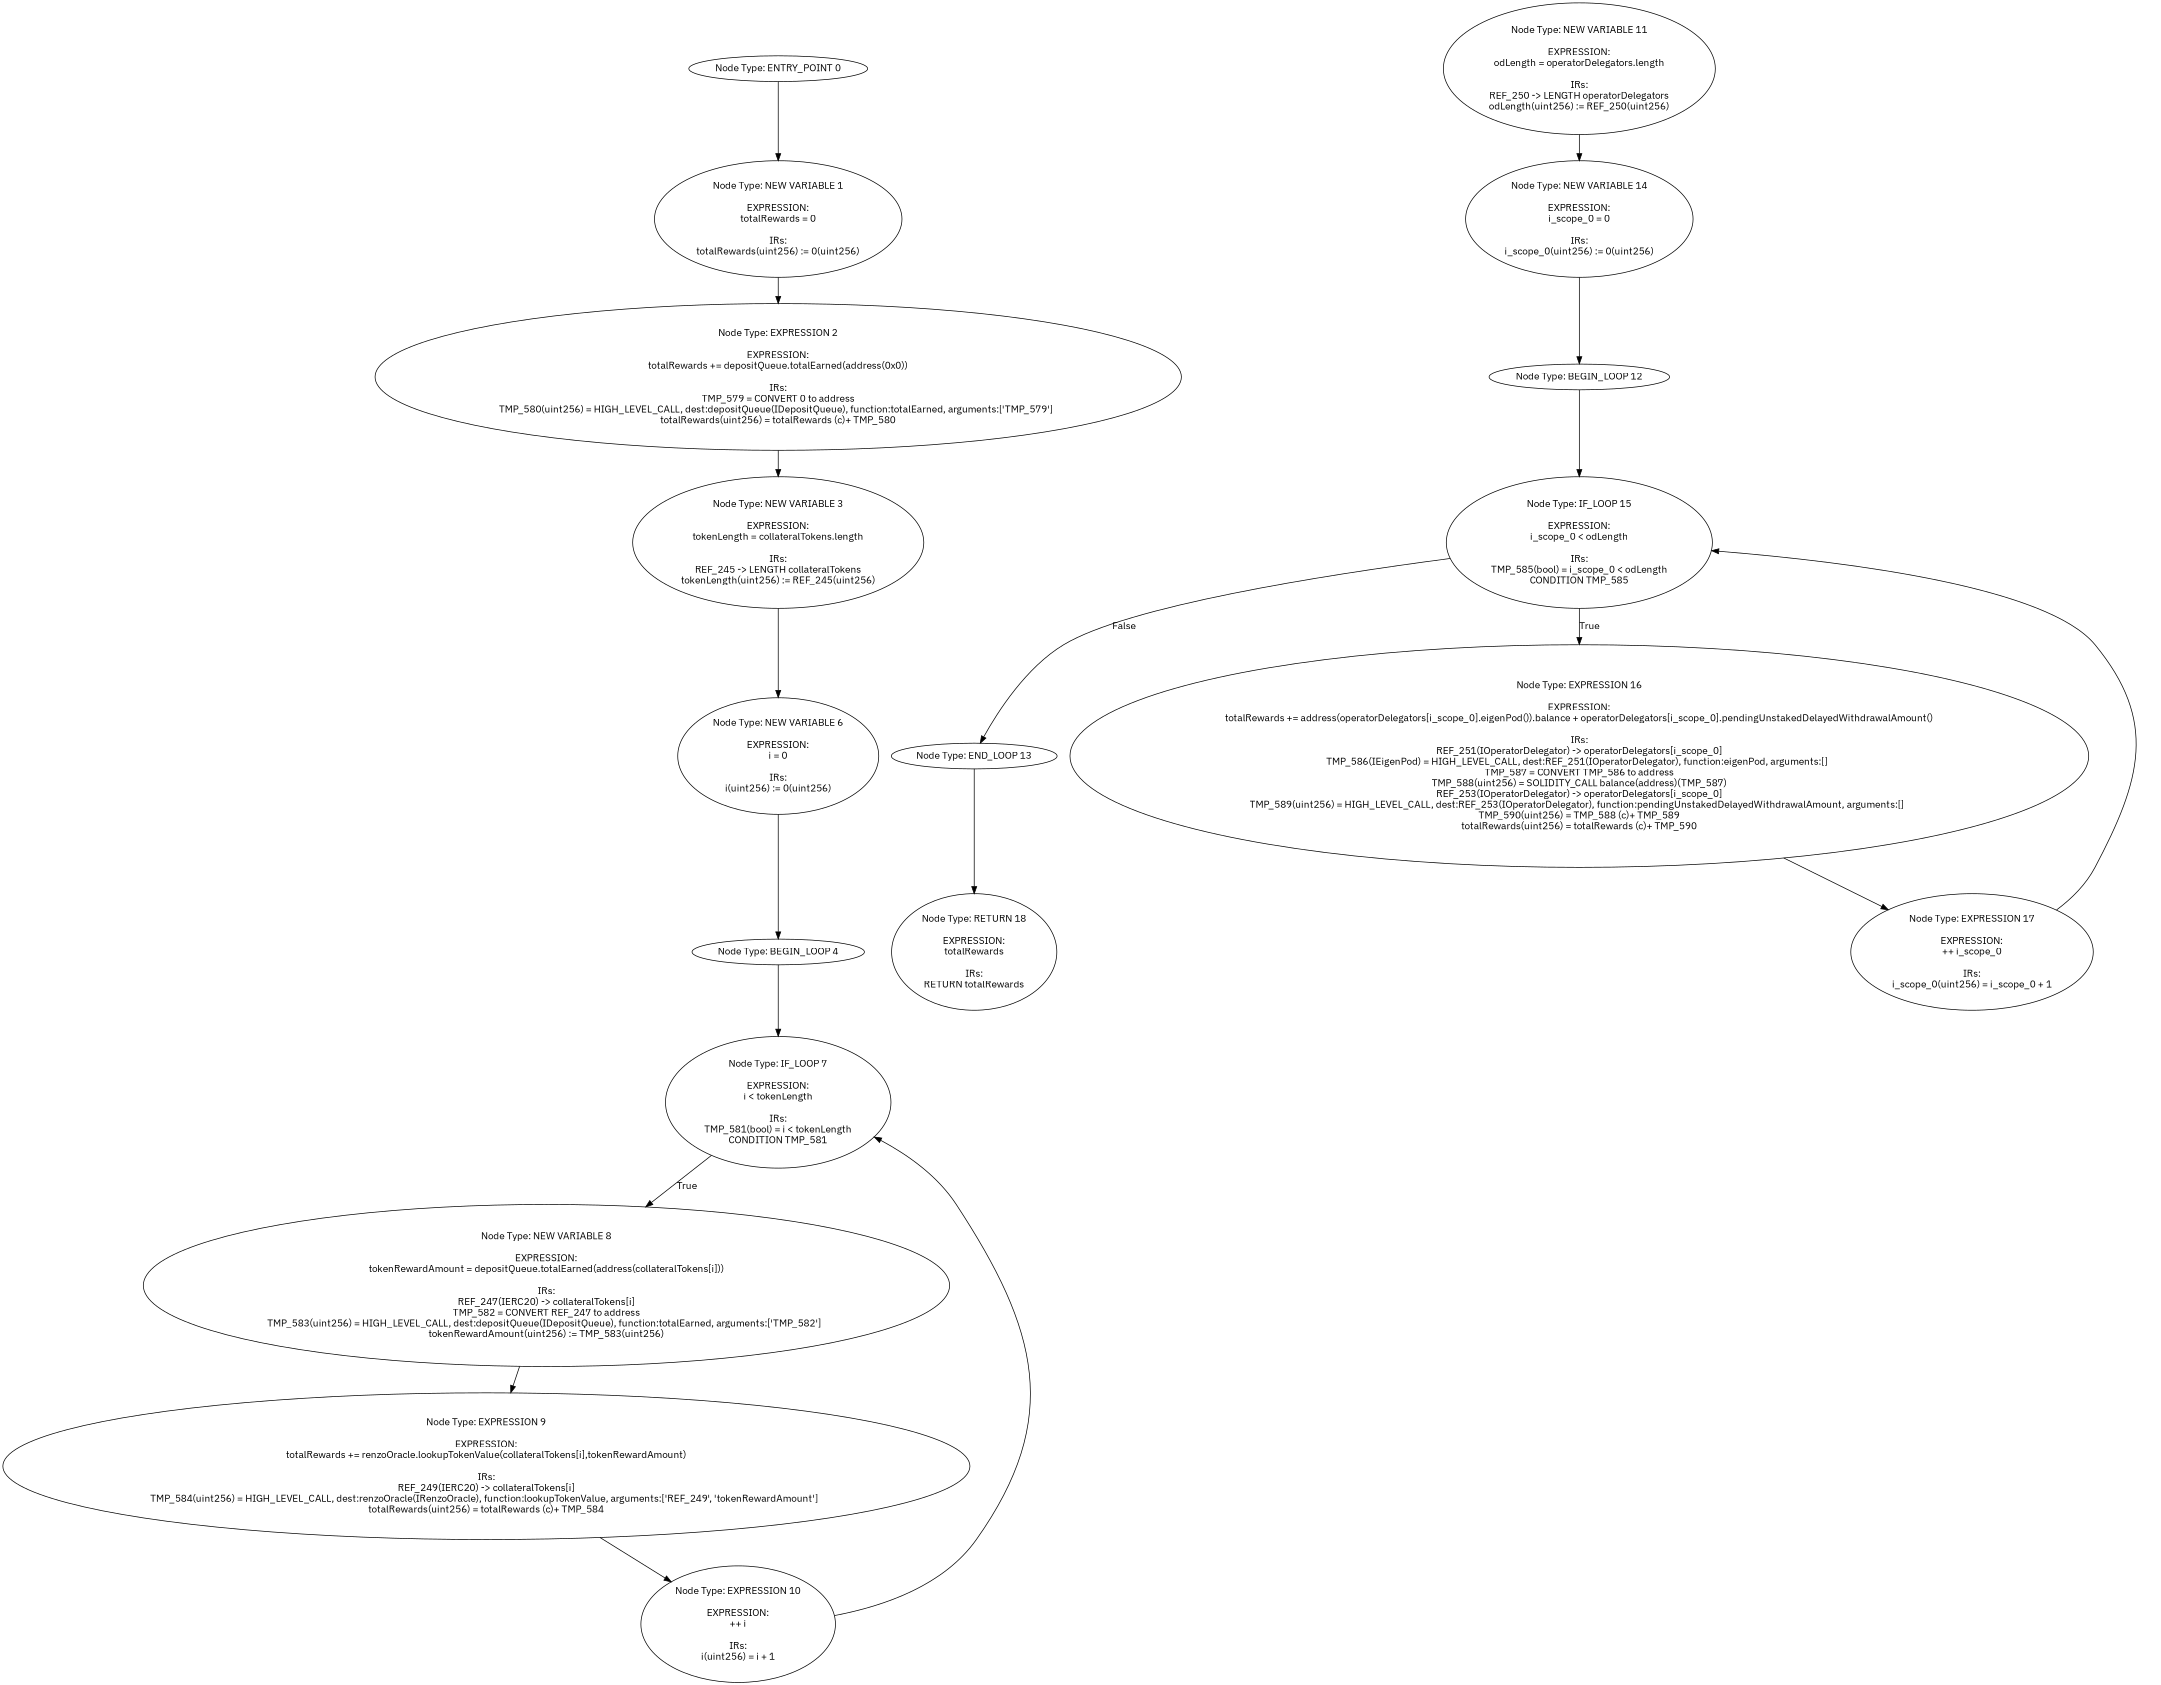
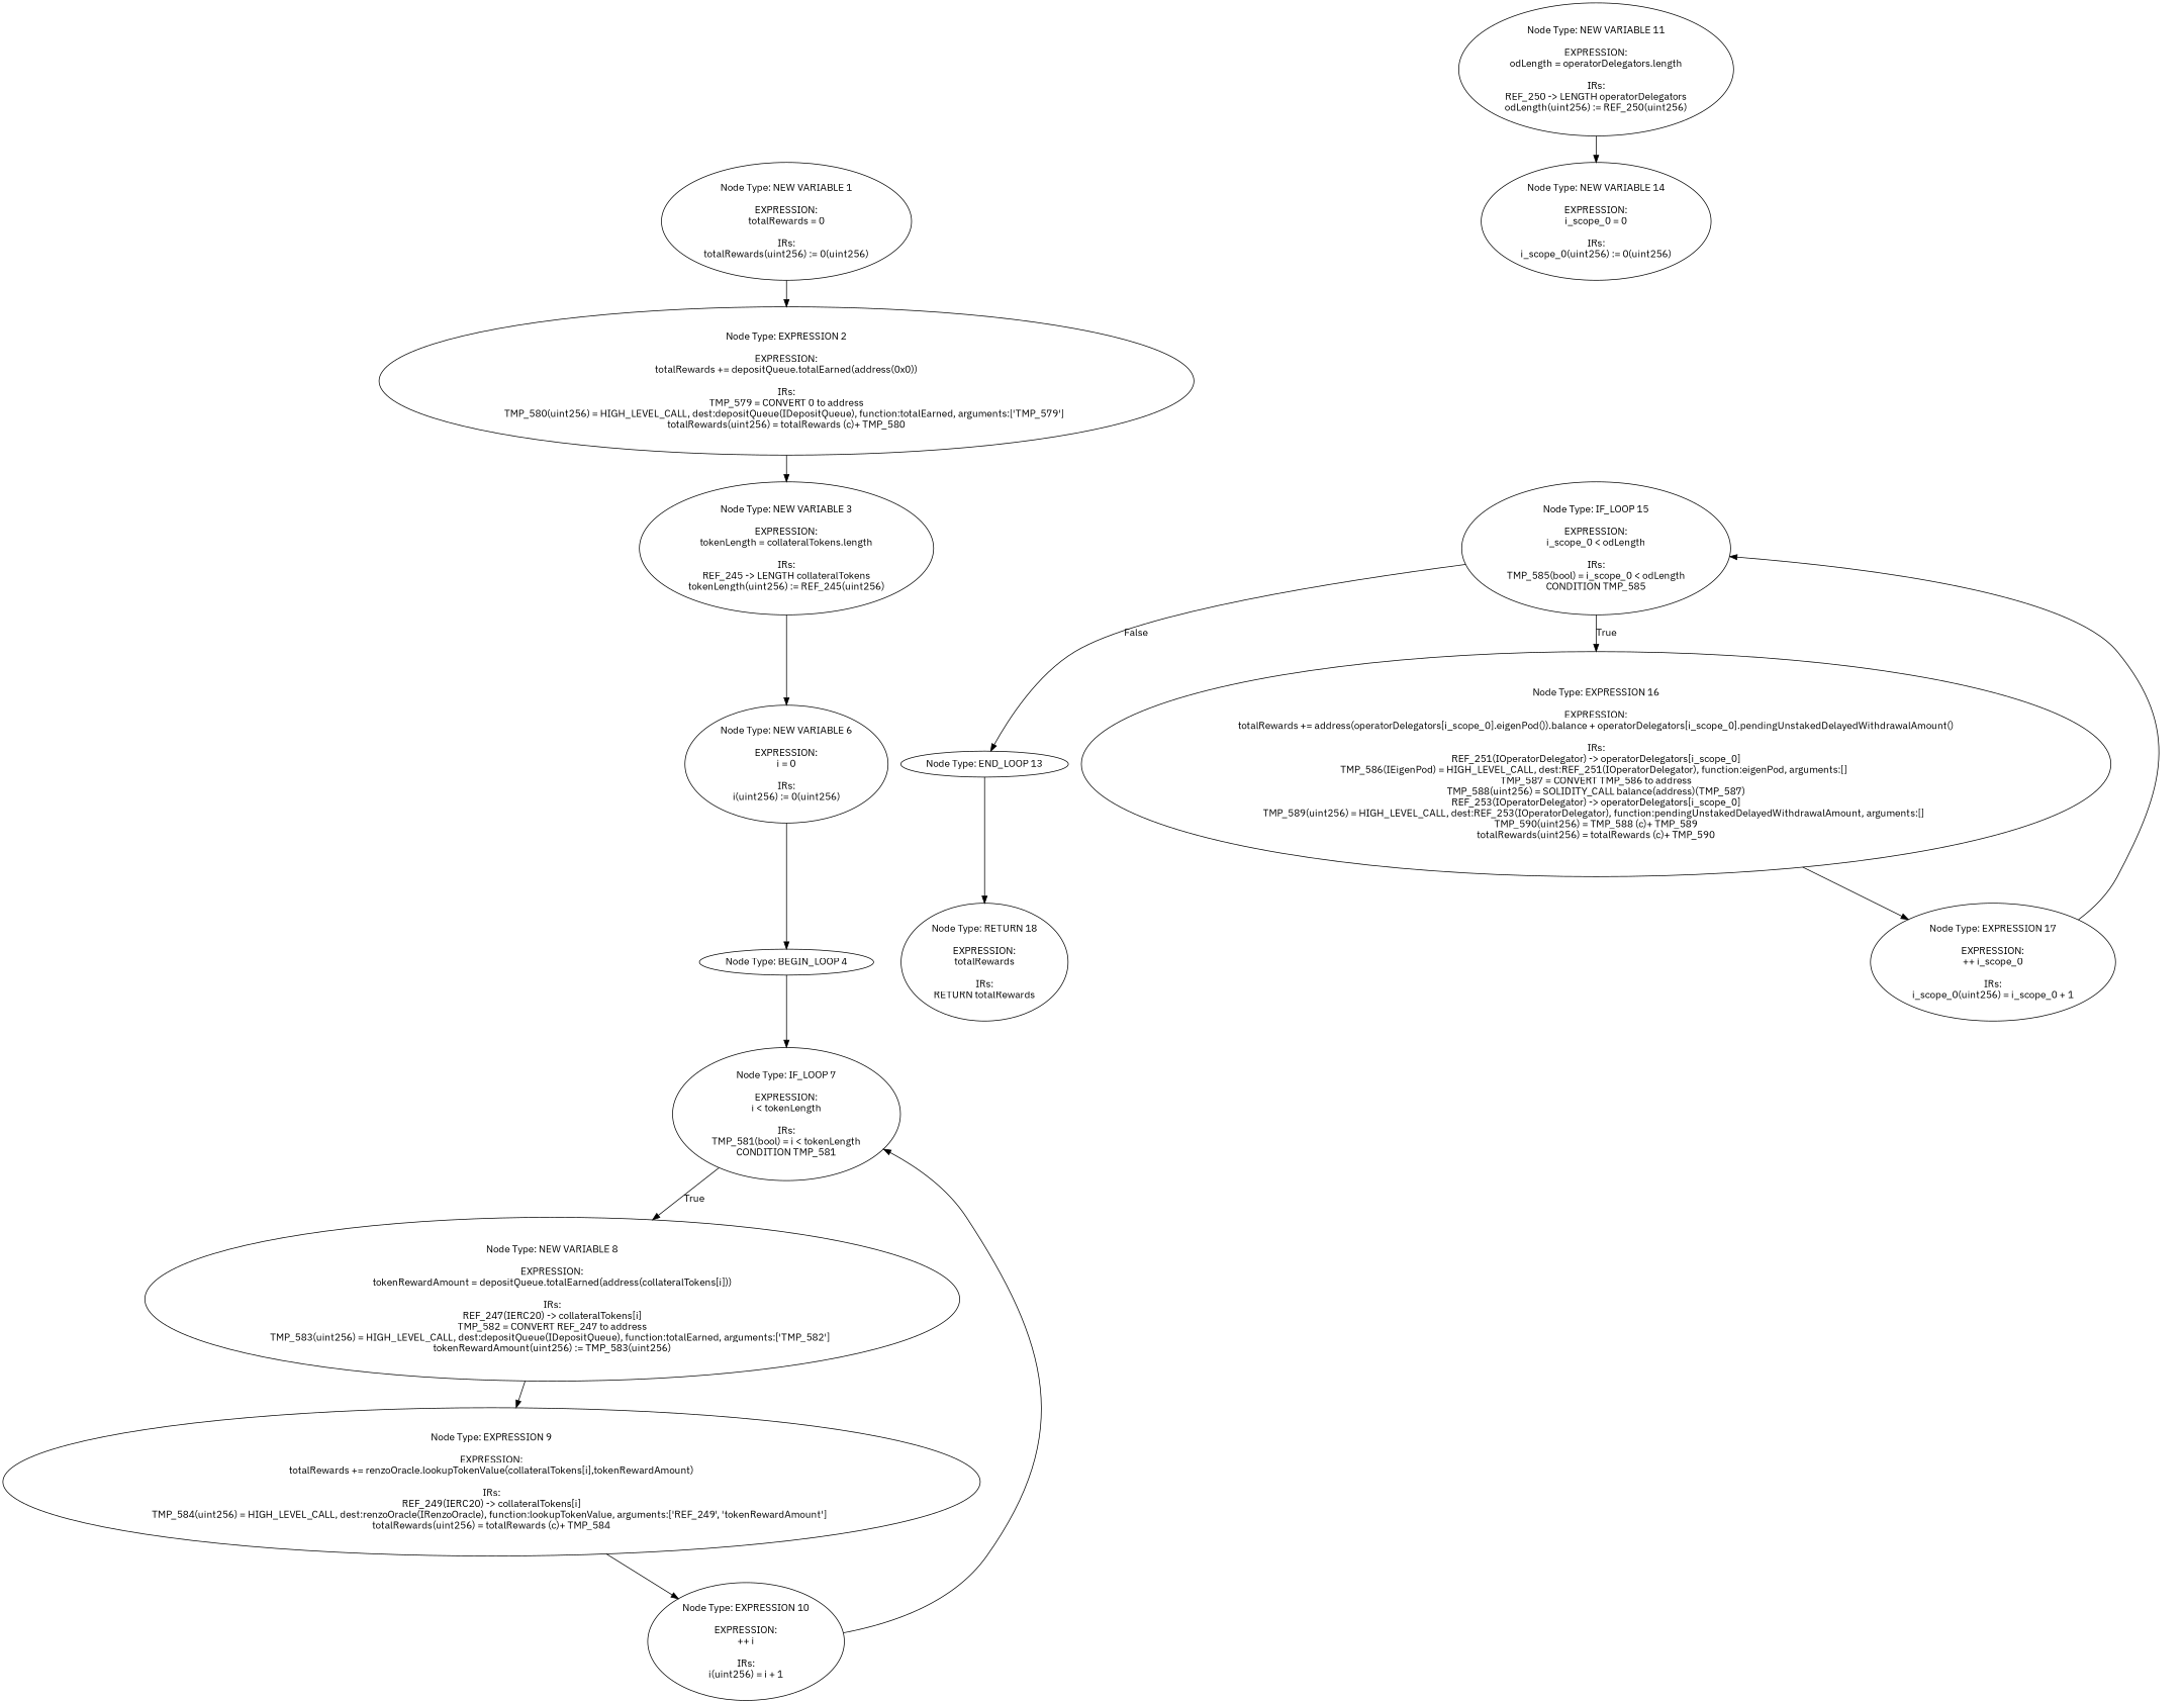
  digraph {
    fontname="IBM Plex Sans"
    node [fontname="IBM Plex Sans"]
    edge [fontname="IBM Plex Sans"]
-   n1 [label="Node Type: ENTRY_POINT 0\n"]
    n2 [label="Node Type: NEW VARIABLE 1\n\nEXPRESSION:\ntotalRewards = 0\n\nIRs:\ntotalRewards(uint256) := 0(uint256)"]
    n3 [label="Node Type: EXPRESSION 2\n\nEXPRESSION:\ntotalRewards += depositQueue.totalEarned(address(0x0))\n\nIRs:\nTMP_579 = CONVERT 0 to address\nTMP_580(uint256) = HIGH_LEVEL_CALL, dest:depositQueue(IDepositQueue), function:totalEarned, arguments:['TMP_579']  \ntotalRewards(uint256) = totalRewards (c)+ TMP_580"]
    n4 [label="Node Type: NEW VARIABLE 3\n\nEXPRESSION:\ntokenLength = collateralTokens.length\n\nIRs:\nREF_245 -> LENGTH collateralTokens\ntokenLength(uint256) := REF_245(uint256)"]
    n5 [label="Node Type: NEW VARIABLE 6\n\nEXPRESSION:\ni = 0\n\nIRs:\ni(uint256) := 0(uint256)"]
    n6 [label="Node Type: BEGIN_LOOP 4\n"]
    n7 [label="Node Type: IF_LOOP 7\n\nEXPRESSION:\ni < tokenLength\n\nIRs:\nTMP_581(bool) = i < tokenLength\nCONDITION TMP_581"]
    n8 [label="Node Type: NEW VARIABLE 8\n\nEXPRESSION:\ntokenRewardAmount = depositQueue.totalEarned(address(collateralTokens[i]))\n\nIRs:\nREF_247(IERC20) -> collateralTokens[i]\nTMP_582 = CONVERT REF_247 to address\nTMP_583(uint256) = HIGH_LEVEL_CALL, dest:depositQueue(IDepositQueue), function:totalEarned, arguments:['TMP_582']  \ntokenRewardAmount(uint256) := TMP_583(uint256)"]
    n9 [label="Node Type: EXPRESSION 9\n\nEXPRESSION:\ntotalRewards += renzoOracle.lookupTokenValue(collateralTokens[i],tokenRewardAmount)\n\nIRs:\nREF_249(IERC20) -> collateralTokens[i]\nTMP_584(uint256) = HIGH_LEVEL_CALL, dest:renzoOracle(IRenzoOracle), function:lookupTokenValue, arguments:['REF_249', 'tokenRewardAmount']  \ntotalRewards(uint256) = totalRewards (c)+ TMP_584"]
    n10 [label="Node Type: NEW VARIABLE 11\n\nEXPRESSION:\nodLength = operatorDelegators.length\n\nIRs:\nREF_250 -> LENGTH operatorDelegators\nodLength(uint256) := REF_250(uint256)"]
    n11 [label="Node Type: NEW VARIABLE 14\n\nEXPRESSION:\ni_scope_0 = 0\n\nIRs:\ni_scope_0(uint256) := 0(uint256)"]
-   n12 [label="Node Type: BEGIN_LOOP 12\n"]
    n13 [label="Node Type: EXPRESSION 10\n\nEXPRESSION:\n++ i\n\nIRs:\ni(uint256) = i + 1"]
    n14 [label="Node Type: IF_LOOP 15\n\nEXPRESSION:\ni_scope_0 < odLength\n\nIRs:\nTMP_585(bool) = i_scope_0 < odLength\nCONDITION TMP_585"]
    n15 [label="Node Type: END_LOOP 13\n"]
    n16 [label="Node Type: EXPRESSION 16\n\nEXPRESSION:\ntotalRewards += address(operatorDelegators[i_scope_0].eigenPod()).balance + operatorDelegators[i_scope_0].pendingUnstakedDelayedWithdrawalAmount()\n\nIRs:\nREF_251(IOperatorDelegator) -> operatorDelegators[i_scope_0]\nTMP_586(IEigenPod) = HIGH_LEVEL_CALL, dest:REF_251(IOperatorDelegator), function:eigenPod, arguments:[]  \nTMP_587 = CONVERT TMP_586 to address\nTMP_588(uint256) = SOLIDITY_CALL balance(address)(TMP_587)\nREF_253(IOperatorDelegator) -> operatorDelegators[i_scope_0]\nTMP_589(uint256) = HIGH_LEVEL_CALL, dest:REF_253(IOperatorDelegator), function:pendingUnstakedDelayedWithdrawalAmount, arguments:[]  \nTMP_590(uint256) = TMP_588 (c)+ TMP_589\ntotalRewards(uint256) = totalRewards (c)+ TMP_590"]
    n17 [label="Node Type: RETURN 18\n\nEXPRESSION:\ntotalRewards\n\nIRs:\nRETURN totalRewards"]
    n18 [label="Node Type: EXPRESSION 17\n\nEXPRESSION:\n++ i_scope_0\n\nIRs:\ni_scope_0(uint256) = i_scope_0 + 1"]
-   n1 -> n2
    n2 -> n3
    n3 -> n4
    n4 -> n5
    n5 -> n6
    n6 -> n7
    n7 -> n8 [label=True]
    n8 -> n9
    n9 -> n13
    n10 -> n11
-   n11 -> n12
-   n12 -> n14
    n13 -> n7
    n14 -> n15 [label=False]
    n14 -> n16 [label=True]
    n15 -> n17
    n16 -> n18
    n18 -> n14
  }
